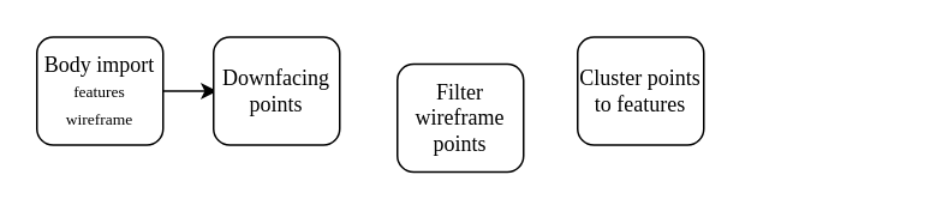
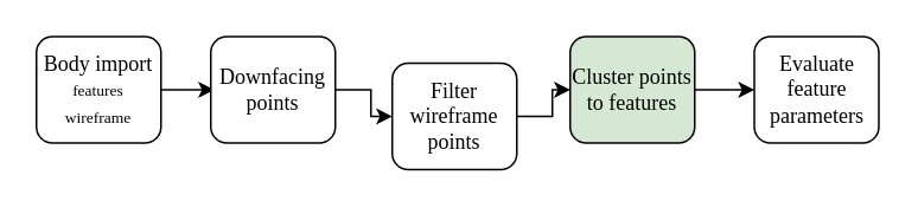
  <mxCell id="0" />
  <mxCell id="1" parent="0" />
  <mxCell id="2" value="" style="edgeStyle=orthogonalEdgeStyle;rounded=0;orthogonalLoop=1;jettySize=auto;html=1;verticalAlign=middle;" edge="1" parent="1" source="12"><mxGeometry relative="1" as="geometry"><mxPoint x="120" y="50" as="targetPoint" /></mxGeometry></mxCell>
+ <mxCell id="3" value="" style="edgeStyle=orthogonalEdgeStyle;rounded=0;orthogonalLoop=1;jettySize=auto;html=1;verticalAlign=middle;" edge="1" parent="1" source="4" target="7"><mxGeometry relative="1" as="geometry" /></mxCell>
  <mxCell id="4" value="Filter wireframe points" style="rounded=1;whiteSpace=wrap;html=1;fontFamily=Times New Roman;verticalAlign=middle;" vertex="1" parent="1"><mxGeometry x="220" y="35" width="70" height="60" as="geometry" /></mxCell>
- <mxCell id="7" value="Cluster points to features" style="rounded=1;whiteSpace=wrap;html=1;fontFamily=Times New Roman;verticalAlign=middle;" vertex="1" parent="1"><mxGeometry x="320" y="20" width="70" height="60" as="geometry" /></mxCell>
+ <mxCell id="5" value="" style="edgeStyle=orthogonalEdgeStyle;rounded=0;orthogonalLoop=1;jettySize=auto;html=1;verticalAlign=middle;" edge="1" parent="1" source="9" target="4"><mxGeometry relative="1" as="geometry" /></mxCell>
+ <mxCell id="6" value="" style="edgeStyle=orthogonalEdgeStyle;rounded=0;orthogonalLoop=1;jettySize=auto;html=1;verticalAlign=middle;" edge="1" parent="1" source="7" target="8"><mxGeometry relative="1" as="geometry" /></mxCell>
+ <mxCell id="7" value="Cluster points to features" style="rounded=1;whiteSpace=wrap;html=1;fontFamily=Times New Roman;verticalAlign=middle;fillColor=#d5e8d4;" vertex="1" parent="1"><mxGeometry x="320" y="20" width="70" height="60" as="geometry" /></mxCell>
+ <mxCell id="8" value="Evaluate feature parameters" style="rounded=1;whiteSpace=wrap;html=1;fontFamily=Times New Roman;verticalAlign=middle;" vertex="1" parent="1"><mxGeometry x="423.5" y="20" width="70" height="60" as="geometry" /></mxCell>
  <mxCell id="9" value="Downfacing points" style="rounded=1;whiteSpace=wrap;html=1;fontFamily=Times New Roman;verticalAlign=middle;" vertex="1" parent="1"><mxGeometry x="118" y="20" width="70" height="60" as="geometry" /></mxCell>
  <mxCell id="10" value="" style="group;verticalAlign=middle;" vertex="1" connectable="0" parent="1"><mxGeometry x="20" y="20" width="70" height="60" as="geometry" /></mxCell>
  <mxCell id="11" value="" style="group;verticalAlign=middle;" vertex="1" connectable="0" parent="10"><mxGeometry width="70" height="60" as="geometry" /></mxCell>
  <mxCell id="12" value="Body import&lt;br&gt;&lt;font style=&quot;font-size: 9px;&quot;&gt;features&lt;br&gt;wireframe&lt;/font&gt;" style="rounded=1;whiteSpace=wrap;html=1;fontFamily=Times New Roman;verticalAlign=middle;" vertex="1" parent="11"><mxGeometry width="70" height="60" as="geometry" /></mxCell>
